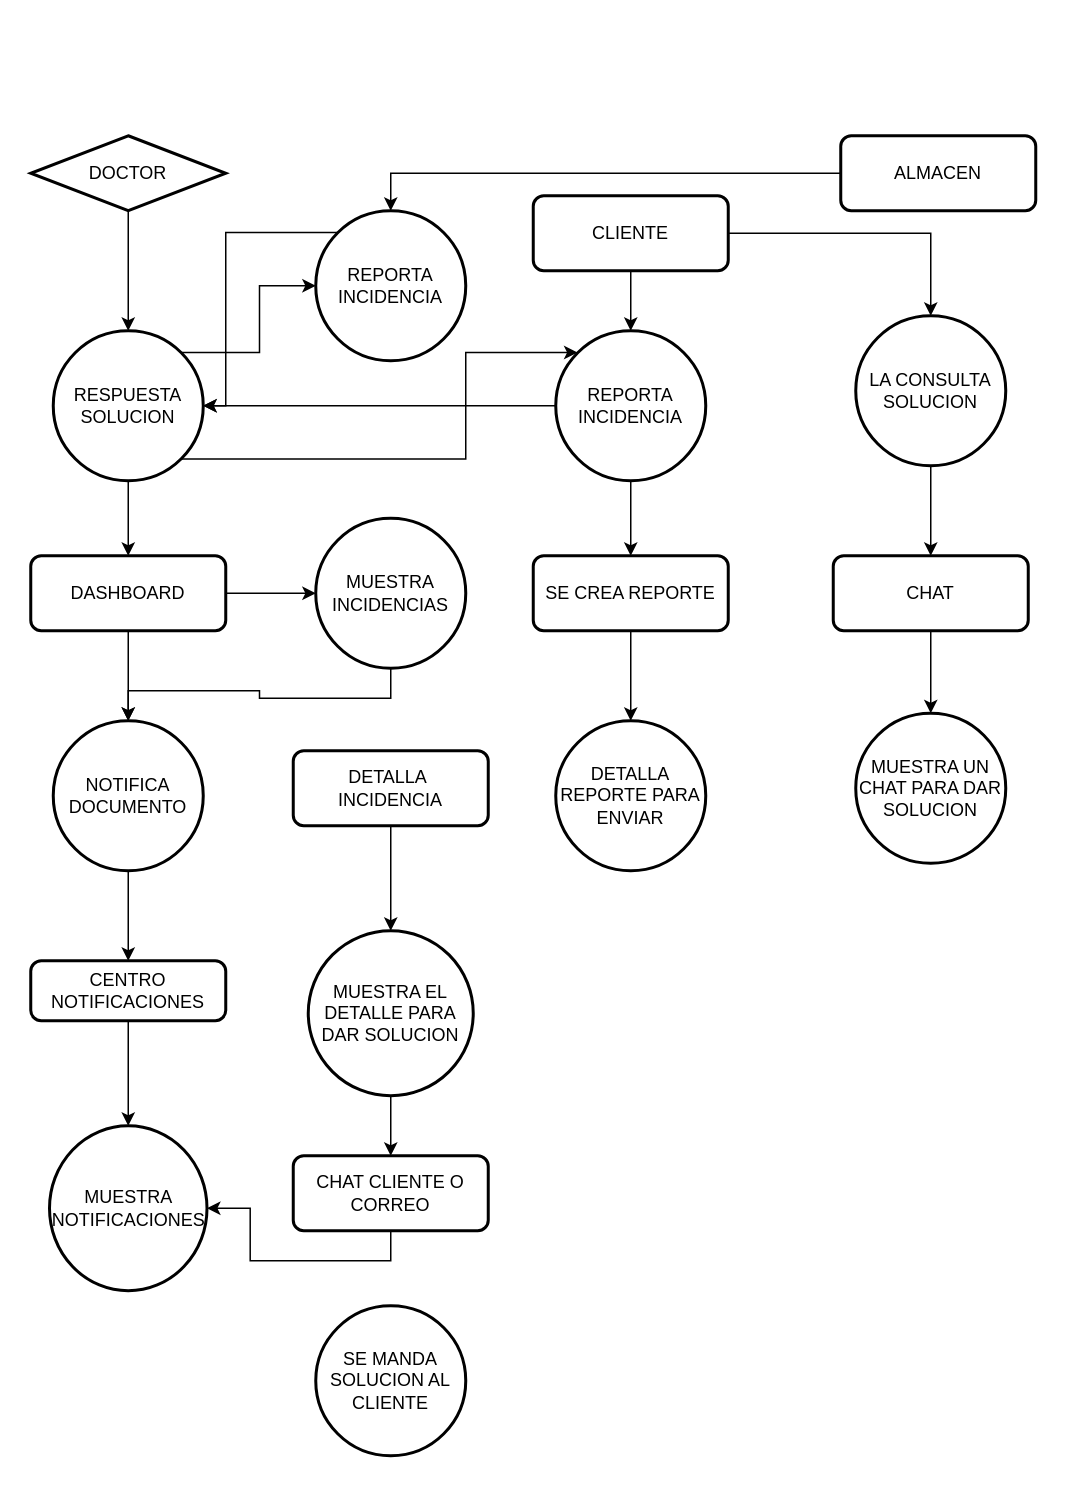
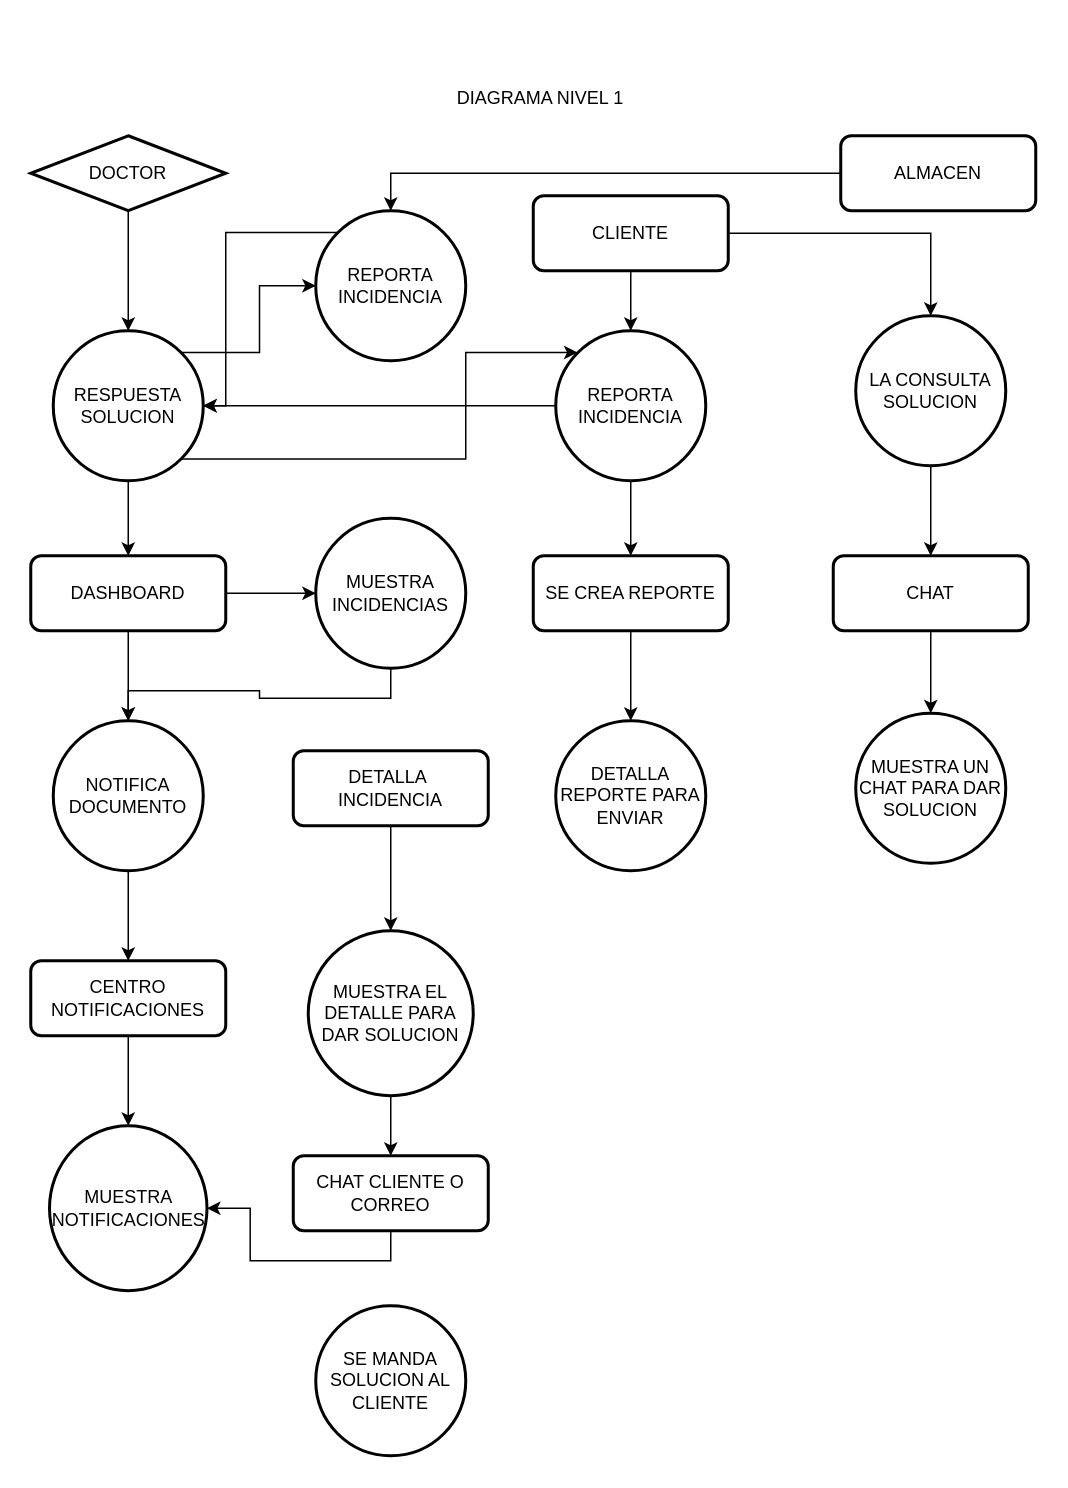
  <mxCell id="0" />
  <mxCell id="1" parent="0" />
+ <mxCell id="2" value="DIAGRAMA NIVEL 1" style="text;html=1;align=center;verticalAlign=middle;whiteSpace=wrap;rounded=0;" vertex="1" parent="1"><mxGeometry x="250" y="20" width="220" height="90" as="geometry" /></mxCell>
  <mxCell id="3" value="DOCTOR" style="rhombus;whiteSpace=wrap;html=1;absoluteArcSize=1;arcSize=14;strokeWidth=2;" vertex="1" parent="1"><mxGeometry x="20" y="90" width="130" height="50" as="geometry" /></mxCell>
  <mxCell id="4" style="edgeStyle=orthogonalEdgeStyle;rounded=0;orthogonalLoop=1;jettySize=auto;html=1;exitX=0.855;exitY=0.145;exitDx=0;exitDy=0;exitPerimeter=0;" edge="1" parent="1" source="6" target="7"><mxGeometry relative="1" as="geometry" /></mxCell>
  <mxCell id="5" style="edgeStyle=orthogonalEdgeStyle;rounded=0;orthogonalLoop=1;jettySize=auto;html=1;exitX=0.5;exitY=1;exitDx=0;exitDy=0;exitPerimeter=0;entryX=0.5;entryY=0;entryDx=0;entryDy=0;" edge="1" parent="1" source="6" target="16"><mxGeometry relative="1" as="geometry" /></mxCell>
  <mxCell id="6" value="RESPUESTA SOLUCION" style="strokeWidth=2;html=1;shape=mxgraph.flowchart.start_2;whiteSpace=wrap;" vertex="1" parent="1"><mxGeometry x="35" y="220" width="100" height="100" as="geometry" /></mxCell>
  <mxCell id="7" value="REPORTA INCIDENCIA" style="strokeWidth=2;html=1;shape=mxgraph.flowchart.start_2;whiteSpace=wrap;" vertex="1" parent="1"><mxGeometry x="210" y="140" width="100" height="100" as="geometry" /></mxCell>
  <mxCell id="8" value="CLIENTE" style="rounded=1;whiteSpace=wrap;html=1;absoluteArcSize=1;arcSize=14;strokeWidth=2;" vertex="1" parent="1"><mxGeometry x="355" y="130" width="130" height="50" as="geometry" /></mxCell>
  <mxCell id="9" style="edgeStyle=orthogonalEdgeStyle;rounded=0;orthogonalLoop=1;jettySize=auto;html=1;exitX=0.5;exitY=1;exitDx=0;exitDy=0;exitPerimeter=0;entryX=0.5;entryY=0;entryDx=0;entryDy=0;" edge="1" parent="1" source="10" target="33"><mxGeometry relative="1" as="geometry" /></mxCell>
  <mxCell id="10" value="REPORTA INCIDENCIA" style="strokeWidth=2;html=1;shape=mxgraph.flowchart.start_2;whiteSpace=wrap;" vertex="1" parent="1"><mxGeometry x="370" y="220" width="100" height="100" as="geometry" /></mxCell>
  <mxCell id="11" value="ALMACEN" style="rounded=1;whiteSpace=wrap;html=1;absoluteArcSize=1;arcSize=14;strokeWidth=2;" vertex="1" parent="1"><mxGeometry x="560" y="90" width="130" height="50" as="geometry" /></mxCell>
  <mxCell id="12" style="edgeStyle=orthogonalEdgeStyle;rounded=0;orthogonalLoop=1;jettySize=auto;html=1;exitX=0.5;exitY=1;exitDx=0;exitDy=0;entryX=0.5;entryY=0;entryDx=0;entryDy=0;entryPerimeter=0;" edge="1" parent="1" source="3" target="6"><mxGeometry relative="1" as="geometry" /></mxCell>
  <mxCell id="13" style="edgeStyle=orthogonalEdgeStyle;rounded=0;orthogonalLoop=1;jettySize=auto;html=1;exitX=0;exitY=0.5;exitDx=0;exitDy=0;entryX=0.5;entryY=0;entryDx=0;entryDy=0;entryPerimeter=0;" edge="1" parent="1" source="11" target="7"><mxGeometry relative="1" as="geometry" /></mxCell>
  <mxCell id="14" style="edgeStyle=orthogonalEdgeStyle;rounded=0;orthogonalLoop=1;jettySize=auto;html=1;exitX=0.5;exitY=1;exitDx=0;exitDy=0;entryX=0.5;entryY=0;entryDx=0;entryDy=0;entryPerimeter=0;" edge="1" parent="1" source="8" target="10"><mxGeometry relative="1" as="geometry" /></mxCell>
  <mxCell id="15" style="edgeStyle=orthogonalEdgeStyle;rounded=0;orthogonalLoop=1;jettySize=auto;html=1;exitX=0.145;exitY=0.145;exitDx=0;exitDy=0;exitPerimeter=0;entryX=1;entryY=0.5;entryDx=0;entryDy=0;entryPerimeter=0;" edge="1" parent="1" source="7" target="6"><mxGeometry relative="1" as="geometry"><Array as="points"><mxPoint x="150" y="155" /><mxPoint x="150" y="270" /></Array></mxGeometry></mxCell>
  <mxCell id="16" value="DASHBOARD" style="rounded=1;whiteSpace=wrap;html=1;absoluteArcSize=1;arcSize=14;strokeWidth=2;" vertex="1" parent="1"><mxGeometry x="20" y="370" width="130" height="50" as="geometry" /></mxCell>
  <mxCell id="17" style="edgeStyle=orthogonalEdgeStyle;rounded=0;orthogonalLoop=1;jettySize=auto;html=1;exitX=0.5;exitY=1;exitDx=0;exitDy=0;exitPerimeter=0;entryX=0.5;entryY=0;entryDx=0;entryDy=0;" edge="1" parent="1" source="18" target="19"><mxGeometry relative="1" as="geometry" /></mxCell>
  <mxCell id="18" value="NOTIFICA&lt;div&gt;DOCUMENTO&lt;/div&gt;" style="strokeWidth=2;html=1;shape=mxgraph.flowchart.start_2;whiteSpace=wrap;" vertex="1" parent="1"><mxGeometry x="35" y="480" width="100" height="100" as="geometry" /></mxCell>
- <mxCell id="19" value="CENTRO&lt;div&gt;&lt;div&gt;&lt;div&gt;NOTIFICACIONES&lt;/div&gt;&lt;/div&gt;&lt;/div&gt;" style="rounded=1;whiteSpace=wrap;html=1;absoluteArcSize=1;arcSize=14;strokeWidth=2;" vertex="1" parent="1"><mxGeometry x="20" y="640" width="130" height="40" as="geometry" /></mxCell>
+ <mxCell id="19" value="CENTRO&lt;div&gt;&lt;div&gt;&lt;div&gt;NOTIFICACIONES&lt;/div&gt;&lt;/div&gt;&lt;/div&gt;" style="rounded=1;whiteSpace=wrap;html=1;absoluteArcSize=1;arcSize=14;strokeWidth=2;" vertex="1" parent="1"><mxGeometry x="20" y="640" width="130" height="50" as="geometry" /></mxCell>
  <mxCell id="20" style="edgeStyle=orthogonalEdgeStyle;rounded=0;orthogonalLoop=1;jettySize=auto;html=1;exitX=0.5;exitY=1;exitDx=0;exitDy=0;entryX=0.5;entryY=0;entryDx=0;entryDy=0;entryPerimeter=0;" edge="1" parent="1" source="16" target="18"><mxGeometry relative="1" as="geometry" /></mxCell>
  <mxCell id="21" value="MUESTRA NOTIFICACIONES" style="strokeWidth=2;html=1;shape=mxgraph.flowchart.start_2;whiteSpace=wrap;" vertex="1" parent="1"><mxGeometry x="32.5" y="750" width="105" height="110" as="geometry" /></mxCell>
  <mxCell id="22" style="edgeStyle=orthogonalEdgeStyle;rounded=0;orthogonalLoop=1;jettySize=auto;html=1;exitX=0.5;exitY=1;exitDx=0;exitDy=0;entryX=0.5;entryY=0;entryDx=0;entryDy=0;entryPerimeter=0;" edge="1" parent="1" source="19" target="21"><mxGeometry relative="1" as="geometry" /></mxCell>
  <mxCell id="23" style="edgeStyle=orthogonalEdgeStyle;rounded=0;orthogonalLoop=1;jettySize=auto;html=1;exitX=0.5;exitY=1;exitDx=0;exitDy=0;exitPerimeter=0;" edge="1" parent="1" source="24" target="18"><mxGeometry relative="1" as="geometry" /></mxCell>
  <mxCell id="24" value="MUESTRA&lt;div&gt;INCIDENCIAS&lt;/div&gt;" style="strokeWidth=2;html=1;shape=mxgraph.flowchart.start_2;whiteSpace=wrap;" vertex="1" parent="1"><mxGeometry x="210" y="345" width="100" height="100" as="geometry" /></mxCell>
  <mxCell id="25" value="DETALLA&amp;nbsp;&lt;div&gt;INCIDENCIA&lt;/div&gt;" style="rounded=1;whiteSpace=wrap;html=1;absoluteArcSize=1;arcSize=14;strokeWidth=2;" vertex="1" parent="1"><mxGeometry x="195" y="500" width="130" height="50" as="geometry" /></mxCell>
  <mxCell id="26" style="edgeStyle=orthogonalEdgeStyle;rounded=0;orthogonalLoop=1;jettySize=auto;html=1;exitX=1;exitY=0.5;exitDx=0;exitDy=0;entryX=0;entryY=0.5;entryDx=0;entryDy=0;entryPerimeter=0;" edge="1" parent="1" source="16" target="24"><mxGeometry relative="1" as="geometry" /></mxCell>
  <mxCell id="27" style="edgeStyle=orthogonalEdgeStyle;rounded=0;orthogonalLoop=1;jettySize=auto;html=1;exitX=0.5;exitY=1;exitDx=0;exitDy=0;exitPerimeter=0;entryX=0.5;entryY=0;entryDx=0;entryDy=0;" edge="1" parent="1" source="28" target="30"><mxGeometry relative="1" as="geometry" /></mxCell>
  <mxCell id="28" value="MUESTRA EL DETALLE PARA DAR SOLUCION" style="strokeWidth=2;html=1;shape=mxgraph.flowchart.start_2;whiteSpace=wrap;" vertex="1" parent="1"><mxGeometry x="205" y="620" width="110" height="110" as="geometry" /></mxCell>
  <mxCell id="29" style="edgeStyle=orthogonalEdgeStyle;rounded=0;orthogonalLoop=1;jettySize=auto;html=1;exitX=0.5;exitY=1;exitDx=0;exitDy=0;entryX=0.5;entryY=0;entryDx=0;entryDy=0;entryPerimeter=0;" edge="1" parent="1" source="25" target="28"><mxGeometry relative="1" as="geometry" /></mxCell>
  <mxCell id="30" value="CHAT CLIENTE O CORREO" style="rounded=1;whiteSpace=wrap;html=1;absoluteArcSize=1;arcSize=14;strokeWidth=2;" vertex="1" parent="1"><mxGeometry x="195" y="770" width="130" height="50" as="geometry" /></mxCell>
  <mxCell id="31" value="SE MANDA SOLUCION AL CLIENTE" style="strokeWidth=2;html=1;shape=mxgraph.flowchart.start_2;whiteSpace=wrap;" vertex="1" parent="1"><mxGeometry x="210" y="870" width="100" height="100" as="geometry" /></mxCell>
  <mxCell id="32" style="edgeStyle=orthogonalEdgeStyle;rounded=0;orthogonalLoop=1;jettySize=auto;html=1;exitX=0.5;exitY=1;exitDx=0;exitDy=0;" edge="1" parent="1" source="30" target="21"><mxGeometry relative="1" as="geometry" /></mxCell>
  <mxCell id="33" value="SE CREA REPORTE" style="rounded=1;whiteSpace=wrap;html=1;absoluteArcSize=1;arcSize=14;strokeWidth=2;" vertex="1" parent="1"><mxGeometry x="355" y="370" width="130" height="50" as="geometry" /></mxCell>
  <mxCell id="34" value="DETALLA REPORTE PARA ENVIAR" style="strokeWidth=2;html=1;shape=mxgraph.flowchart.start_2;whiteSpace=wrap;" vertex="1" parent="1"><mxGeometry x="370" y="480" width="100" height="100" as="geometry" /></mxCell>
  <mxCell id="35" style="edgeStyle=orthogonalEdgeStyle;rounded=0;orthogonalLoop=1;jettySize=auto;html=1;exitX=0.5;exitY=1;exitDx=0;exitDy=0;entryX=0.5;entryY=0;entryDx=0;entryDy=0;entryPerimeter=0;" edge="1" parent="1" source="33" target="34"><mxGeometry relative="1" as="geometry" /></mxCell>
  <mxCell id="36" style="edgeStyle=orthogonalEdgeStyle;rounded=0;orthogonalLoop=1;jettySize=auto;html=1;exitX=0.5;exitY=1;exitDx=0;exitDy=0;exitPerimeter=0;entryX=0.5;entryY=0;entryDx=0;entryDy=0;" edge="1" parent="1" source="37" target="39"><mxGeometry relative="1" as="geometry" /></mxCell>
  <mxCell id="37" value="LA CONSULTA SOLUCION" style="strokeWidth=2;html=1;shape=mxgraph.flowchart.start_2;whiteSpace=wrap;" vertex="1" parent="1"><mxGeometry x="570" y="210" width="100" height="100" as="geometry" /></mxCell>
  <mxCell id="38" style="edgeStyle=orthogonalEdgeStyle;rounded=0;orthogonalLoop=1;jettySize=auto;html=1;exitX=1;exitY=0.5;exitDx=0;exitDy=0;entryX=0.5;entryY=0;entryDx=0;entryDy=0;entryPerimeter=0;" edge="1" parent="1" source="8" target="37"><mxGeometry relative="1" as="geometry" /></mxCell>
  <mxCell id="39" value="CHAT" style="rounded=1;whiteSpace=wrap;html=1;absoluteArcSize=1;arcSize=14;strokeWidth=2;" vertex="1" parent="1"><mxGeometry x="555" y="370" width="130" height="50" as="geometry" /></mxCell>
  <mxCell id="40" style="edgeStyle=orthogonalEdgeStyle;rounded=0;orthogonalLoop=1;jettySize=auto;html=1;exitX=0;exitY=0.5;exitDx=0;exitDy=0;exitPerimeter=0;entryX=1;entryY=0.5;entryDx=0;entryDy=0;entryPerimeter=0;" edge="1" parent="1" source="10" target="6"><mxGeometry relative="1" as="geometry" /></mxCell>
  <mxCell id="41" style="edgeStyle=orthogonalEdgeStyle;rounded=0;orthogonalLoop=1;jettySize=auto;html=1;exitX=0.855;exitY=0.855;exitDx=0;exitDy=0;exitPerimeter=0;entryX=0.145;entryY=0.145;entryDx=0;entryDy=0;entryPerimeter=0;" edge="1" parent="1" source="6" target="10"><mxGeometry relative="1" as="geometry"><Array as="points"><mxPoint x="310" y="306" /><mxPoint x="310" y="235" /></Array></mxGeometry></mxCell>
  <mxCell id="42" value="MUESTRA UN CHAT PARA DAR SOLUCION" style="strokeWidth=2;html=1;shape=mxgraph.flowchart.start_2;whiteSpace=wrap;" vertex="1" parent="1"><mxGeometry x="570" y="475" width="100" height="100" as="geometry" /></mxCell>
  <mxCell id="43" style="edgeStyle=orthogonalEdgeStyle;rounded=0;orthogonalLoop=1;jettySize=auto;html=1;exitX=0.5;exitY=1;exitDx=0;exitDy=0;entryX=0.5;entryY=0;entryDx=0;entryDy=0;entryPerimeter=0;" edge="1" parent="1" source="39" target="42"><mxGeometry relative="1" as="geometry" /></mxCell>
